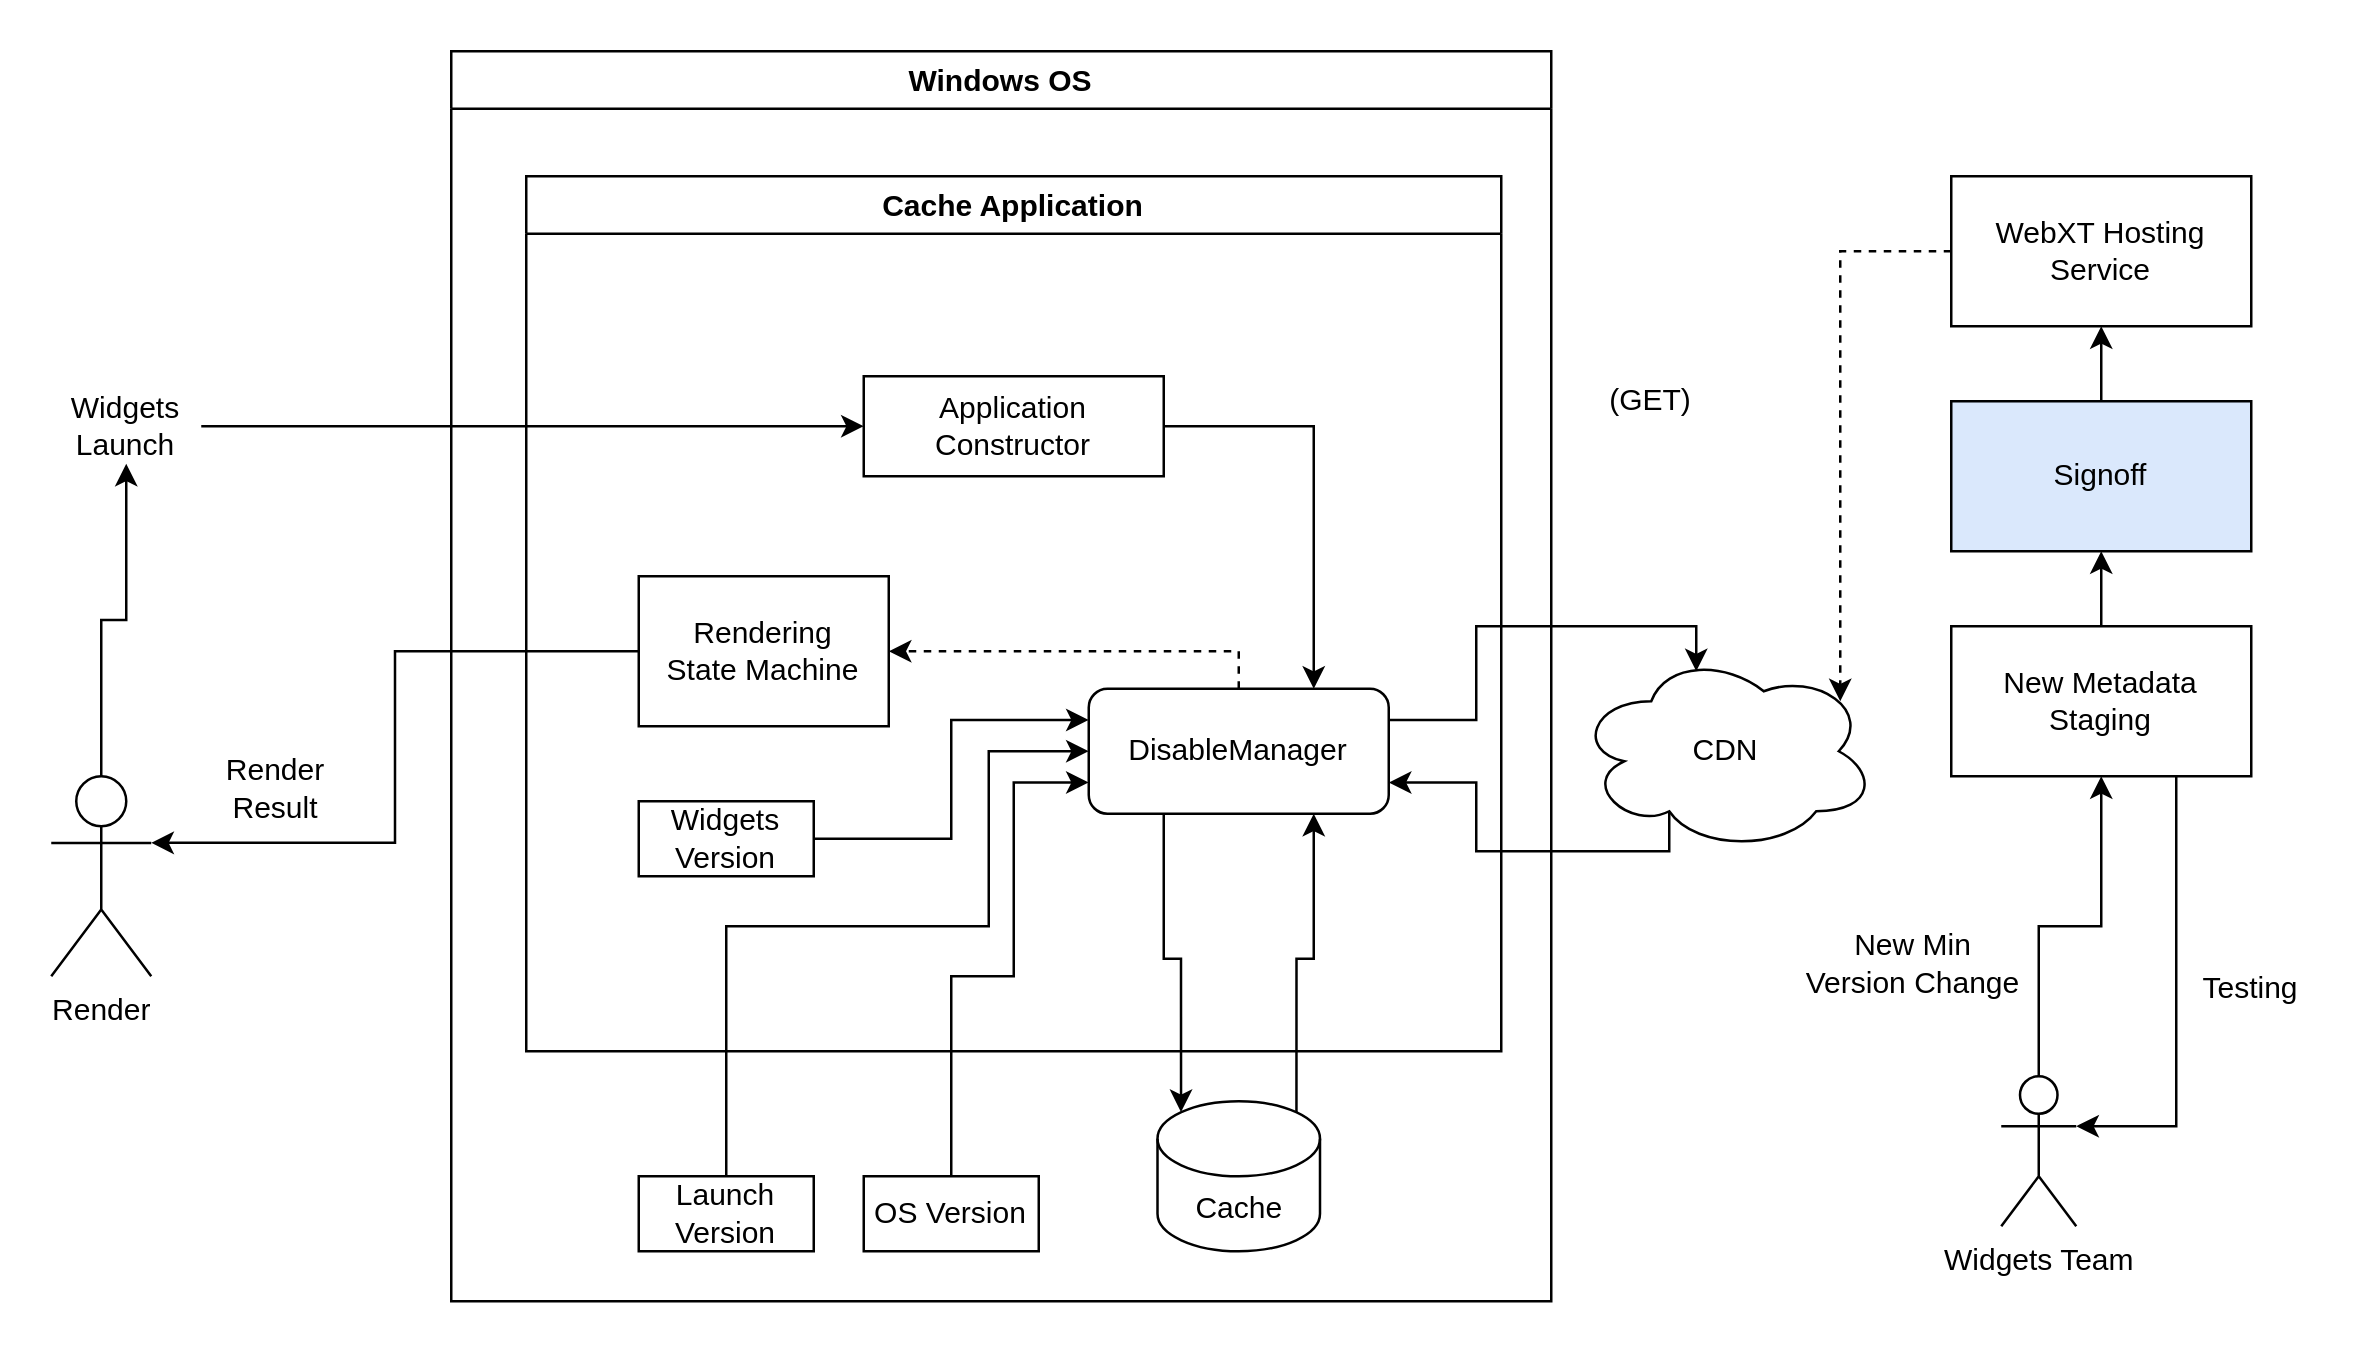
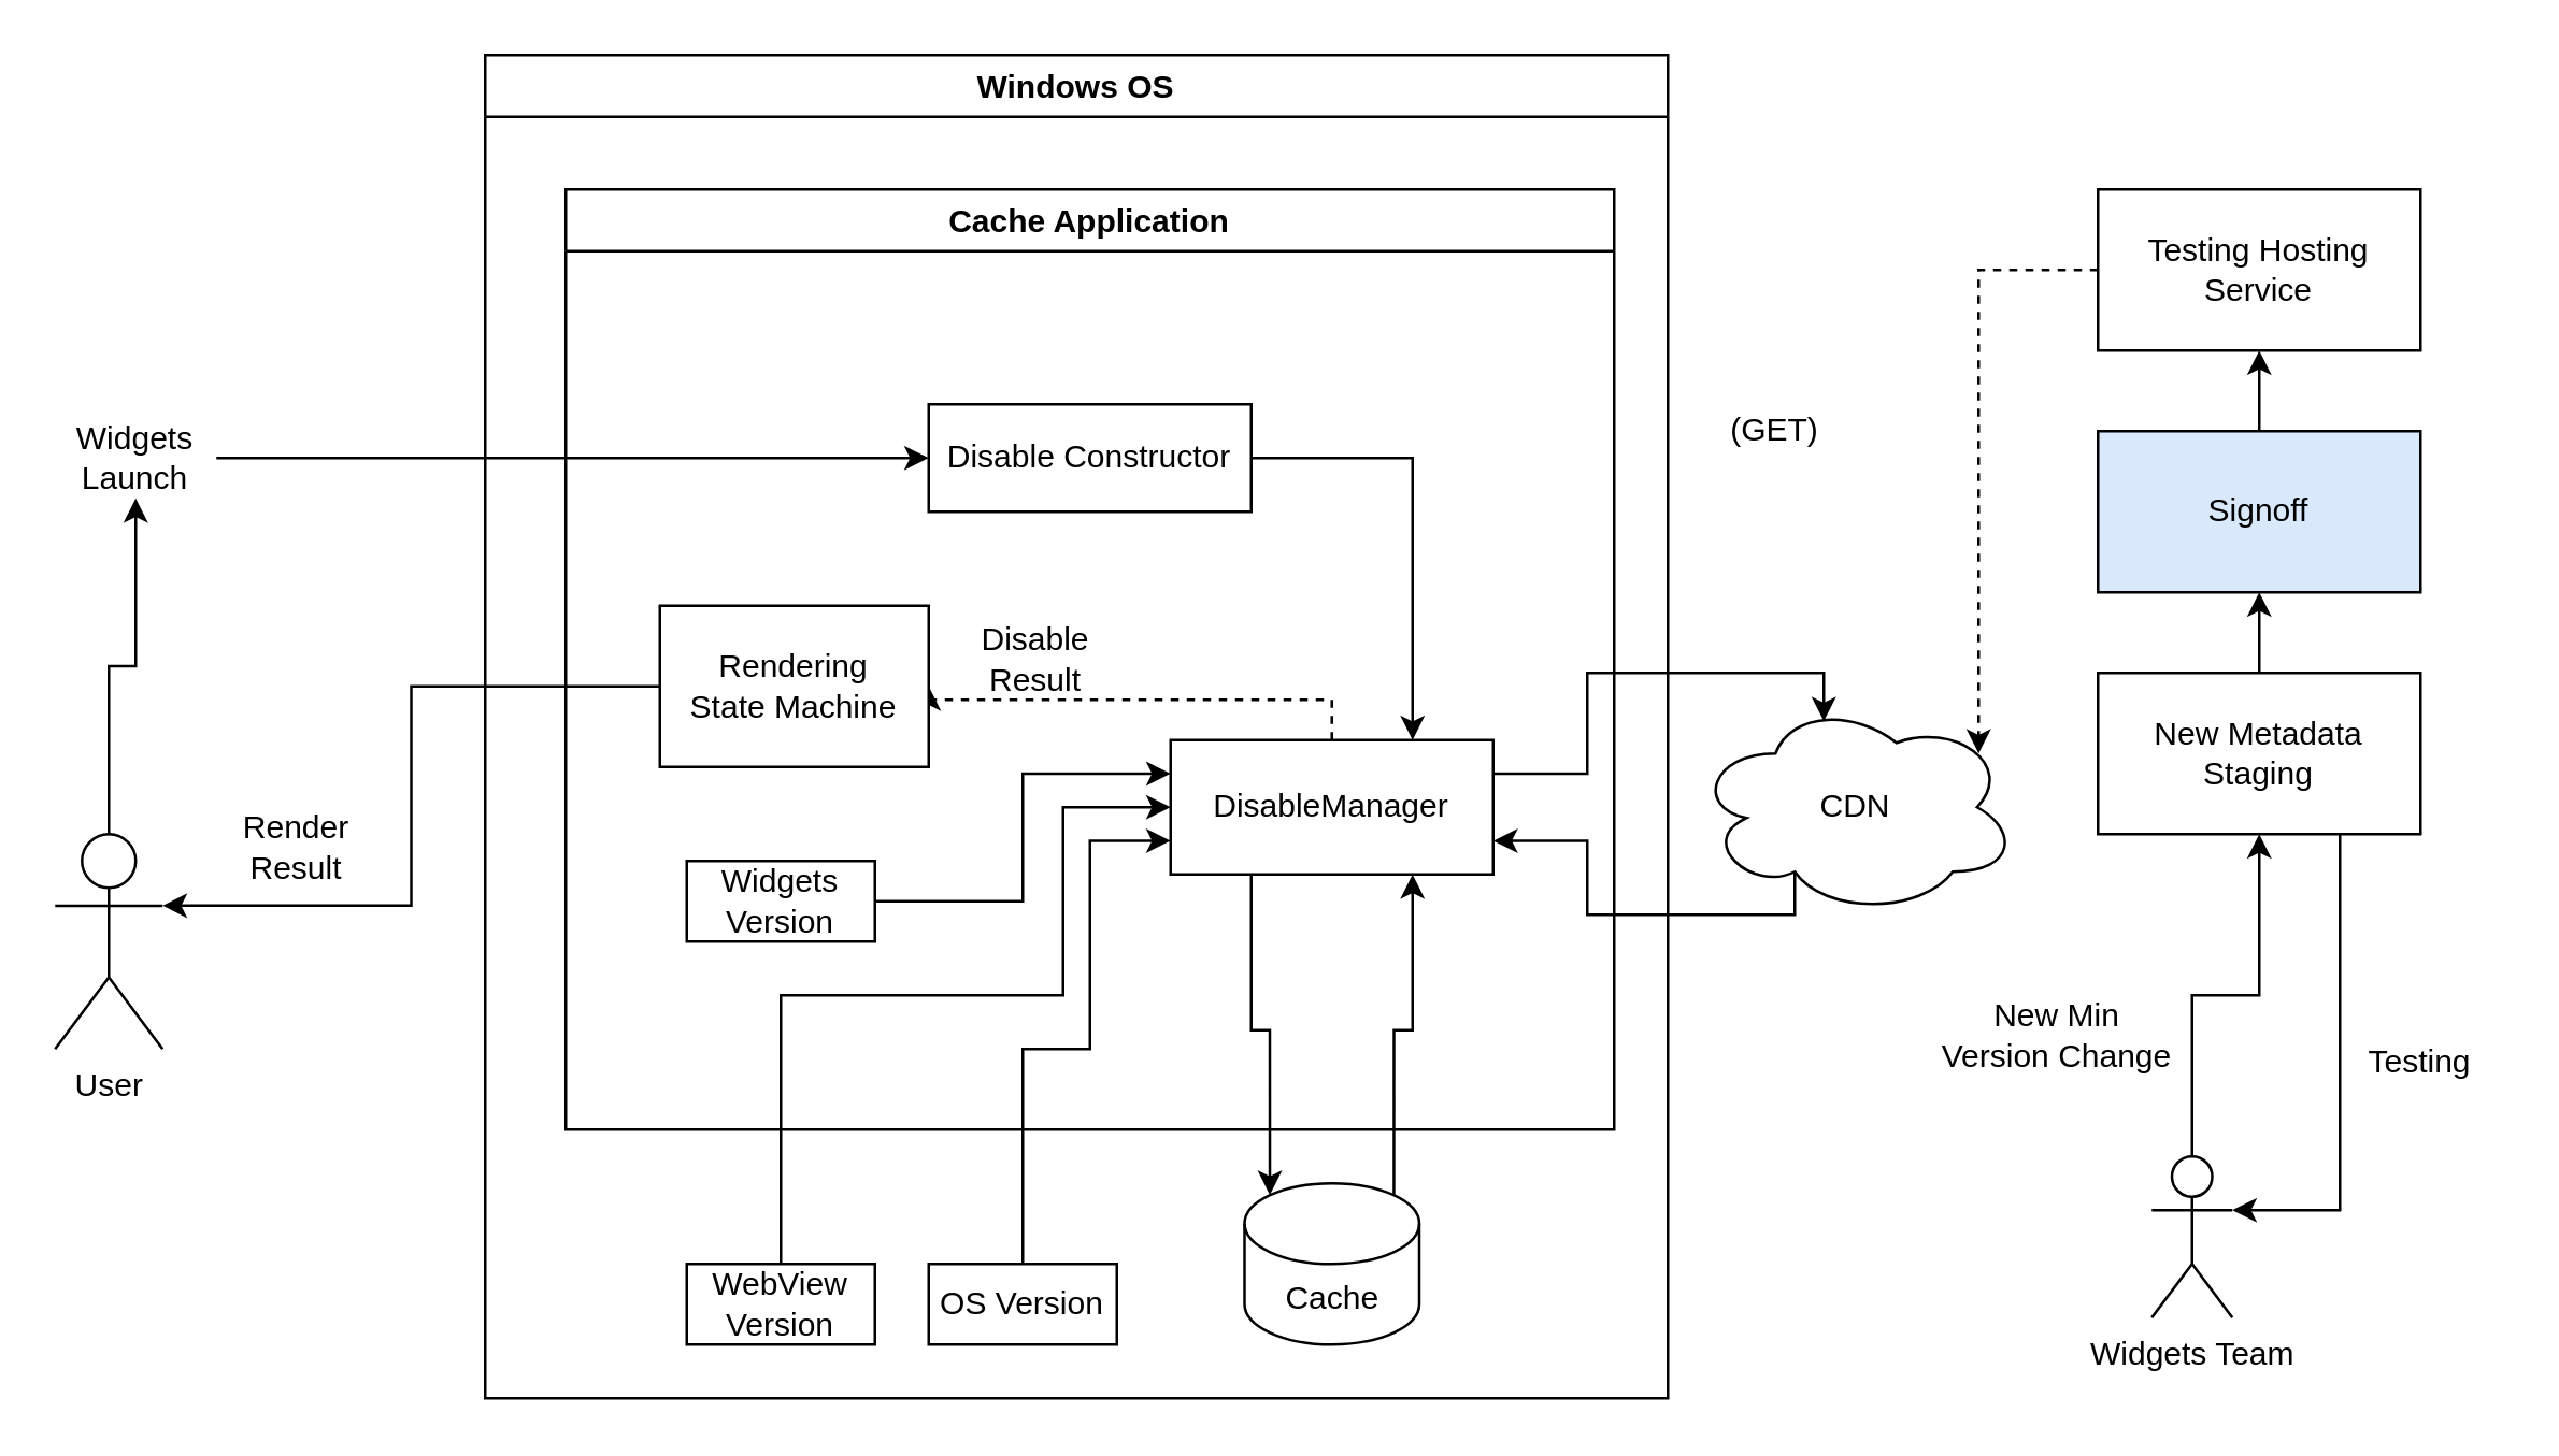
  <mxCell id="0" />
  <mxCell id="1" parent="0" />
  <mxCell id="2" style="edgeStyle=orthogonalEdgeStyle;rounded=0;orthogonalLoop=1;jettySize=auto;html=1;exitX=0.5;exitY=0;exitDx=0;exitDy=0;exitPerimeter=0;entryX=0.5;entryY=1;entryDx=0;entryDy=0;" parent="1" source="3" target="34" edge="1"><mxGeometry relative="1" as="geometry" /></mxCell>
- <mxCell id="3" value="Render" style="shape=umlActor;verticalLabelPosition=bottom;verticalAlign=top;html=1;outlineConnect=0;" parent="1" vertex="1"><mxGeometry x="20" y="310" width="40" height="80" as="geometry" /></mxCell>
+ <mxCell id="3" value="User" style="shape=umlActor;verticalLabelPosition=bottom;verticalAlign=top;html=1;outlineConnect=0;" parent="1" vertex="1"><mxGeometry x="20" y="310" width="40" height="80" as="geometry" /></mxCell>
  <mxCell id="4" style="edgeStyle=orthogonalEdgeStyle;rounded=0;orthogonalLoop=1;jettySize=auto;html=1;exitX=0.31;exitY=0.8;exitDx=0;exitDy=0;exitPerimeter=0;entryX=1;entryY=0.75;entryDx=0;entryDy=0;" parent="1" source="5" target="23" edge="1"><mxGeometry relative="1" as="geometry"><Array as="points"><mxPoint x="667" y="340" /><mxPoint x="590" y="340" /><mxPoint x="590" y="313" /></Array></mxGeometry></mxCell>
  <mxCell id="5" value="CDN" style="ellipse;shape=cloud;whiteSpace=wrap;html=1;" parent="1" vertex="1"><mxGeometry x="630" y="260" width="120" height="80" as="geometry" /></mxCell>
  <mxCell id="6" style="edgeStyle=orthogonalEdgeStyle;rounded=0;orthogonalLoop=1;jettySize=auto;html=1;exitX=0.75;exitY=1;exitDx=0;exitDy=0;entryX=1;entryY=0.333;entryDx=0;entryDy=0;entryPerimeter=0;" parent="1" source="7" target="12" edge="1"><mxGeometry relative="1" as="geometry" /></mxCell>
  <mxCell id="7" value="New Metadata Staging" style="rounded=0;whiteSpace=wrap;html=1;" parent="1" vertex="1"><mxGeometry x="780" y="250" width="120" height="60" as="geometry" /></mxCell>
  <mxCell id="8" value="" style="endArrow=classic;html=1;rounded=0;exitX=0.5;exitY=0;exitDx=0;exitDy=0;entryX=0.5;entryY=1;entryDx=0;entryDy=0;" parent="1" source="7" target="10" edge="1"><mxGeometry width="50" height="50" relative="1" as="geometry"><mxPoint x="810" y="220" as="sourcePoint" /><mxPoint x="800" y="190" as="targetPoint" /></mxGeometry></mxCell>
  <mxCell id="9" style="edgeStyle=orthogonalEdgeStyle;rounded=0;orthogonalLoop=1;jettySize=auto;html=1;entryX=0.5;entryY=1;entryDx=0;entryDy=0;" parent="1" source="10" target="15" edge="1"><mxGeometry relative="1" as="geometry" /></mxCell>
  <mxCell id="10" value="Signoff" style="rounded=0;whiteSpace=wrap;html=1;fillColor=#dae8fc;" parent="1" vertex="1"><mxGeometry x="780" y="160" width="120" height="60" as="geometry" /></mxCell>
  <mxCell id="11" style="edgeStyle=orthogonalEdgeStyle;rounded=0;orthogonalLoop=1;jettySize=auto;html=1;entryX=0.5;entryY=1;entryDx=0;entryDy=0;" parent="1" source="12" target="7" edge="1"><mxGeometry relative="1" as="geometry" /></mxCell>
  <mxCell id="12" value="Widgets Team" style="shape=umlActor;verticalLabelPosition=bottom;verticalAlign=top;html=1;outlineConnect=0;" parent="1" vertex="1"><mxGeometry x="800" y="430" width="30" height="60" as="geometry" /></mxCell>
  <mxCell id="13" value="Testing" style="text;html=1;strokeColor=none;fillColor=none;align=center;verticalAlign=middle;whiteSpace=wrap;rounded=0;" parent="1" vertex="1"><mxGeometry x="870" y="380" width="60" height="30" as="geometry" /></mxCell>
  <mxCell id="14" style="edgeStyle=orthogonalEdgeStyle;rounded=0;orthogonalLoop=1;jettySize=auto;html=1;exitX=0;exitY=0.5;exitDx=0;exitDy=0;entryX=0.88;entryY=0.25;entryDx=0;entryDy=0;entryPerimeter=0;dashed=1;" parent="1" source="15" target="5" edge="1"><mxGeometry relative="1" as="geometry" /></mxCell>
- <mxCell id="15" value="WebXT Hosting Service" style="rounded=0;whiteSpace=wrap;html=1;" parent="1" vertex="1"><mxGeometry x="780" y="70" width="120" height="60" as="geometry" /></mxCell>
+ <mxCell id="15" value="Testing Hosting Service" style="rounded=0;whiteSpace=wrap;html=1;" parent="1" vertex="1"><mxGeometry x="780" y="70" width="120" height="60" as="geometry" /></mxCell>
  <mxCell id="16" value="Windows OS" style="swimlane;" parent="1" vertex="1"><mxGeometry x="180" y="20" width="440" height="500" as="geometry"><mxRectangle x="40" y="40" width="110" height="23" as="alternateBounds" /></mxGeometry></mxCell>
  <mxCell id="17" style="edgeStyle=orthogonalEdgeStyle;rounded=0;orthogonalLoop=1;jettySize=auto;html=1;exitX=0.5;exitY=0;exitDx=0;exitDy=0;entryX=0;entryY=0.5;entryDx=0;entryDy=0;" parent="16" source="18" target="23" edge="1"><mxGeometry relative="1" as="geometry"><Array as="points"><mxPoint x="110" y="350" /><mxPoint x="215" y="350" /><mxPoint x="215" y="280" /></Array></mxGeometry></mxCell>
- <mxCell id="18" value="Launch Version" style="rounded=0;whiteSpace=wrap;html=1;" parent="16" vertex="1"><mxGeometry x="75" y="450" width="70" height="30" as="geometry" /></mxCell>
+ <mxCell id="18" value="WebView Version" style="rounded=0;whiteSpace=wrap;html=1;" parent="16" vertex="1"><mxGeometry x="75" y="450" width="70" height="30" as="geometry" /></mxCell>
  <mxCell id="19" style="edgeStyle=orthogonalEdgeStyle;rounded=0;orthogonalLoop=1;jettySize=auto;html=1;exitX=0.5;exitY=0;exitDx=0;exitDy=0;entryX=0;entryY=0.75;entryDx=0;entryDy=0;" parent="16" source="20" target="23" edge="1"><mxGeometry relative="1" as="geometry"><Array as="points"><mxPoint x="200" y="370" /><mxPoint x="225" y="370" /><mxPoint x="225" y="293" /></Array></mxGeometry></mxCell>
  <mxCell id="20" value="OS Version" style="rounded=0;whiteSpace=wrap;html=1;" parent="16" vertex="1"><mxGeometry x="165" y="450" width="70" height="30" as="geometry" /></mxCell>
  <mxCell id="21" value="Cache Application" style="swimlane;" parent="16" vertex="1"><mxGeometry x="30" y="50" width="390" height="350" as="geometry"><mxRectangle x="30" y="50" width="150" height="23" as="alternateBounds" /></mxGeometry></mxCell>
  <mxCell id="22" style="edgeStyle=orthogonalEdgeStyle;rounded=0;orthogonalLoop=1;jettySize=auto;html=1;entryX=1;entryY=0.5;entryDx=0;entryDy=0;dashed=1;" parent="21" source="23" target="24" edge="1"><mxGeometry relative="1" as="geometry"><Array as="points"><mxPoint x="205" y="190" /><mxPoint x="205" y="190" /></Array></mxGeometry></mxCell>
- <mxCell id="23" value="DisableManager" style="whiteSpace=wrap;html=1;rounded=1;" parent="21" vertex="1"><mxGeometry x="225" y="205" width="120" height="50" as="geometry" /></mxCell>
- <mxCell id="24" value="Rendering&lt;br&gt;State Machine" style="rounded=0;whiteSpace=wrap;html=1;" parent="21" vertex="1"><mxGeometry x="45" y="160" width="100" height="60" as="geometry" /></mxCell>
+ <mxCell id="23" value="DisableManager" style="rounded=0;whiteSpace=wrap;html=1;" parent="21" vertex="1"><mxGeometry x="225" y="205" width="120" height="50" as="geometry" /></mxCell>
+ <mxCell id="24" value="Rendering&lt;br&gt;State Machine" style="rounded=0;whiteSpace=wrap;html=1;" parent="21" vertex="1"><mxGeometry x="35" y="155" width="100" height="60" as="geometry" /></mxCell>
  <mxCell id="25" style="edgeStyle=orthogonalEdgeStyle;rounded=0;orthogonalLoop=1;jettySize=auto;html=1;exitX=1;exitY=0.5;exitDx=0;exitDy=0;entryX=0;entryY=0.25;entryDx=0;entryDy=0;" parent="21" source="26" target="23" edge="1"><mxGeometry relative="1" as="geometry" /></mxCell>
  <mxCell id="26" value="Widgets Version" style="rounded=0;whiteSpace=wrap;html=1;" parent="21" vertex="1"><mxGeometry x="45" y="250" width="70" height="30" as="geometry" /></mxCell>
+ <mxCell id="27" value="Disable Result" style="text;html=1;strokeColor=none;fillColor=none;align=center;verticalAlign=middle;whiteSpace=wrap;rounded=0;" parent="21" vertex="1"><mxGeometry x="145" y="160" width="60" height="30" as="geometry" /></mxCell>
  <mxCell id="28" style="edgeStyle=orthogonalEdgeStyle;rounded=0;orthogonalLoop=1;jettySize=auto;html=1;exitX=1;exitY=0.5;exitDx=0;exitDy=0;entryX=0.75;entryY=0;entryDx=0;entryDy=0;" parent="21" source="29" target="23" edge="1"><mxGeometry relative="1" as="geometry" /></mxCell>
- <mxCell id="29" value="Application Constructor" style="rounded=0;whiteSpace=wrap;html=1;" parent="21" vertex="1"><mxGeometry x="135" y="80" width="120" height="40" as="geometry" /></mxCell>
+ <mxCell id="29" value="Disable Constructor" style="rounded=0;whiteSpace=wrap;html=1;" parent="21" vertex="1"><mxGeometry x="135" y="80" width="120" height="40" as="geometry" /></mxCell>
  <mxCell id="30" style="edgeStyle=orthogonalEdgeStyle;rounded=0;orthogonalLoop=1;jettySize=auto;html=1;exitX=0.855;exitY=0;exitDx=0;exitDy=4.35;exitPerimeter=0;entryX=0.75;entryY=1;entryDx=0;entryDy=0;" parent="16" source="31" target="23" edge="1"><mxGeometry relative="1" as="geometry"><Array as="points"><mxPoint x="338" y="363" /><mxPoint x="345" y="363" /></Array></mxGeometry></mxCell>
  <mxCell id="31" value="Cache" style="shape=cylinder3;whiteSpace=wrap;html=1;boundedLbl=1;backgroundOutline=1;size=15;" parent="16" vertex="1"><mxGeometry x="282.5" y="420" width="65" height="60" as="geometry" /></mxCell>
  <mxCell id="32" style="edgeStyle=orthogonalEdgeStyle;rounded=0;orthogonalLoop=1;jettySize=auto;html=1;exitX=0.25;exitY=1;exitDx=0;exitDy=0;entryX=0.145;entryY=0;entryDx=0;entryDy=4.35;entryPerimeter=0;" parent="16" source="23" target="31" edge="1"><mxGeometry relative="1" as="geometry"><Array as="points"><mxPoint x="285" y="363" /><mxPoint x="292" y="363" /></Array></mxGeometry></mxCell>
  <mxCell id="33" style="edgeStyle=orthogonalEdgeStyle;rounded=0;orthogonalLoop=1;jettySize=auto;html=1;exitX=1;exitY=0.5;exitDx=0;exitDy=0;entryX=0;entryY=0.5;entryDx=0;entryDy=0;" parent="1" source="34" target="29" edge="1"><mxGeometry relative="1" as="geometry" /></mxCell>
  <mxCell id="34" value="Widgets Launch" style="text;html=1;strokeColor=none;fillColor=none;align=center;verticalAlign=middle;whiteSpace=wrap;rounded=0;" parent="1" vertex="1"><mxGeometry x="20" y="155" width="60" height="30" as="geometry" /></mxCell>
  <mxCell id="35" value="Render Result" style="text;html=1;strokeColor=none;fillColor=none;align=center;verticalAlign=middle;whiteSpace=wrap;rounded=0;" parent="1" vertex="1"><mxGeometry x="80" y="300" width="60" height="30" as="geometry" /></mxCell>
  <mxCell id="36" style="edgeStyle=orthogonalEdgeStyle;rounded=0;orthogonalLoop=1;jettySize=auto;html=1;exitX=1;exitY=0.25;exitDx=0;exitDy=0;entryX=0.4;entryY=0.1;entryDx=0;entryDy=0;entryPerimeter=0;" parent="1" source="23" target="5" edge="1"><mxGeometry relative="1" as="geometry"><Array as="points"><mxPoint x="590" y="288" /><mxPoint x="590" y="250" /><mxPoint x="678" y="250" /></Array></mxGeometry></mxCell>
  <mxCell id="37" style="edgeStyle=orthogonalEdgeStyle;rounded=0;orthogonalLoop=1;jettySize=auto;html=1;exitX=0;exitY=0.5;exitDx=0;exitDy=0;entryX=1;entryY=0.333;entryDx=0;entryDy=0;entryPerimeter=0;" parent="1" source="24" target="3" edge="1"><mxGeometry relative="1" as="geometry" /></mxCell>
  <mxCell id="38" value="New Min Version Change" style="text;html=1;strokeColor=none;fillColor=none;align=center;verticalAlign=middle;whiteSpace=wrap;rounded=0;" parent="1" vertex="1"><mxGeometry x="720" y="370" width="90" height="30" as="geometry" /></mxCell>
  <mxCell id="39" value="(GET)" style="text;html=1;strokeColor=none;fillColor=none;align=center;verticalAlign=middle;whiteSpace=wrap;rounded=0;" vertex="1" parent="1"><mxGeometry x="630" y="145" width="60" height="30" as="geometry" /></mxCell>
